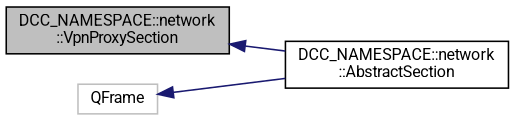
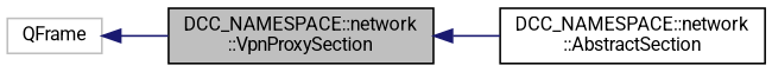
  digraph {
    fontname=Roboto
    rankdir=LR
    node [color=black fillcolor=white fontname=Roboto fontsize=10 shape=record style=filled]
    edge [color=midnightblue dir=back fontname=Roboto fontsize=10 labelfontname=Helvetica labelfontsize=10 style=solid]
    n1 [fillcolor=grey75 fontcolor=black height=0.2 label="DCC_NAMESPACE::network\l::VpnProxySection" width=0.4]
    n2 [height=0.2 label="DCC_NAMESPACE::network\l::AbstractSection" width=0.4]
    n3 [color=grey75 height=0.2 label=QFrame width=0.4]
    n1 -> n2
-   n3 -> n2
+   n3 -> n1
  }
